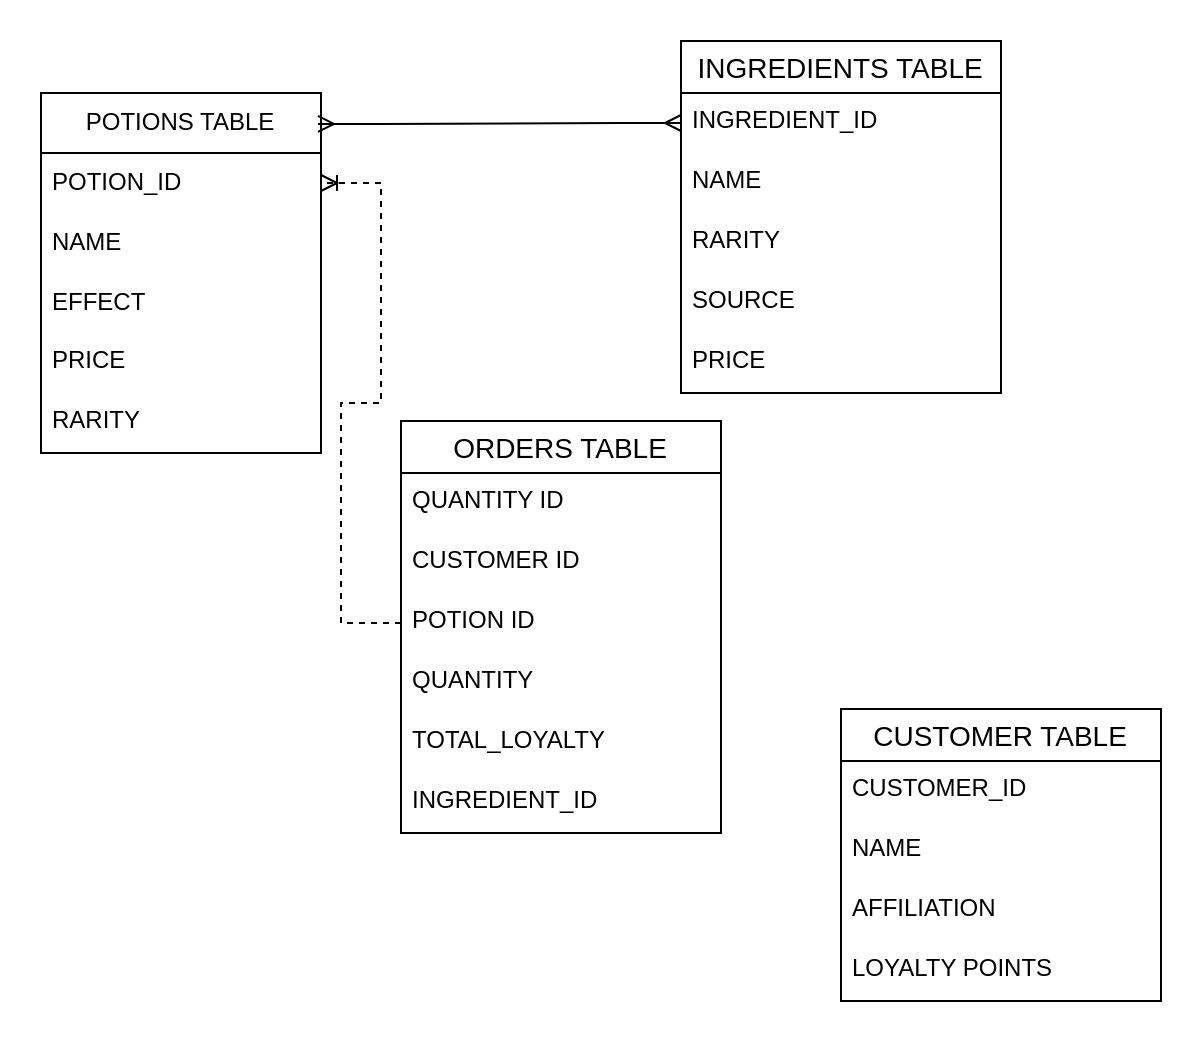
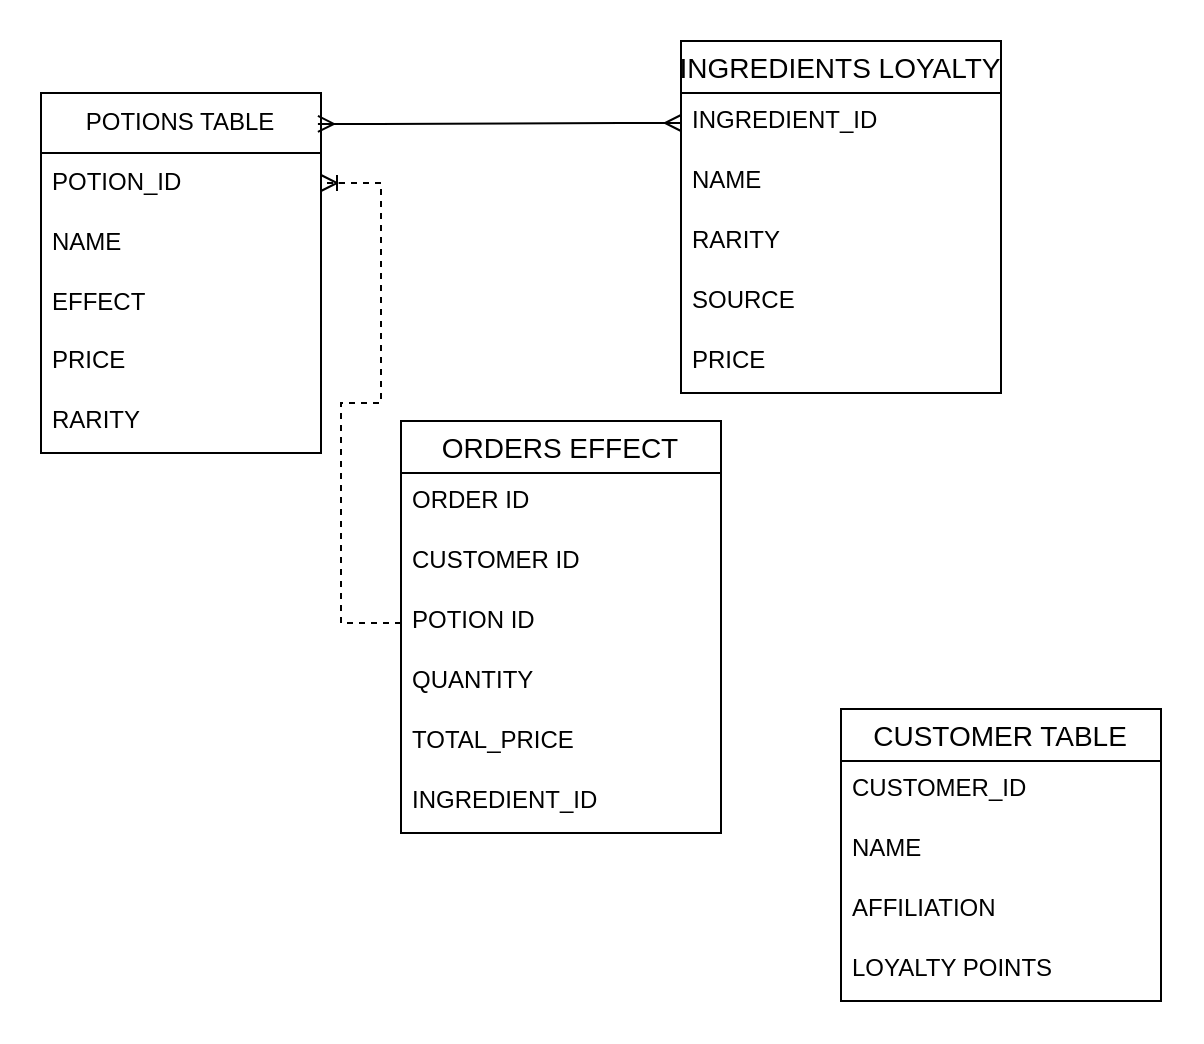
  <mxCell id="0" />
  <mxCell id="1" parent="0" />
  <mxCell id="2" value="POTIONS TABLE" style="swimlane;fontStyle=0;childLayout=stackLayout;horizontal=1;startSize=30;horizontalStack=0;resizeParent=1;resizeParentMax=0;resizeLast=0;collapsible=1;marginBottom=0;whiteSpace=wrap;html=1;" vertex="1" parent="1"><mxGeometry x="20" y="46" width="140" height="180" as="geometry"><mxRectangle x="344" y="380" width="110" height="30" as="alternateBounds" /></mxGeometry></mxCell>
  <mxCell id="3" value="POTION_ID" style="text;strokeColor=none;fillColor=none;align=left;verticalAlign=middle;spacingLeft=4;spacingRight=4;overflow=hidden;points=[[0,0.5],[1,0.5]];portConstraint=eastwest;rotatable=0;whiteSpace=wrap;html=1;" vertex="1" parent="2"><mxGeometry y="30" width="140" height="30" as="geometry" /></mxCell>
  <mxCell id="4" value="NAME" style="text;strokeColor=none;fillColor=none;align=left;verticalAlign=middle;spacingLeft=4;spacingRight=4;overflow=hidden;points=[[0,0.5],[1,0.5]];portConstraint=eastwest;rotatable=0;whiteSpace=wrap;html=1;" vertex="1" parent="2"><mxGeometry y="60" width="140" height="30" as="geometry" /></mxCell>
  <mxCell id="5" value="EFFECT" style="text;strokeColor=none;fillColor=none;align=left;verticalAlign=middle;spacingLeft=4;spacingRight=4;overflow=hidden;points=[[0,0.5],[1,0.5]];portConstraint=eastwest;rotatable=0;whiteSpace=wrap;html=1;" vertex="1" parent="2"><mxGeometry y="90" width="140" height="30" as="geometry" /></mxCell>
  <mxCell id="6" value="PRICE" style="text;strokeColor=none;fillColor=none;spacingLeft=4;spacingRight=4;overflow=hidden;rotatable=0;points=[[0,0.5],[1,0.5]];portConstraint=eastwest;fontSize=12;whiteSpace=wrap;html=1;" vertex="1" parent="2"><mxGeometry y="120" width="140" height="30" as="geometry" /></mxCell>
  <mxCell id="7" value="RARITY" style="text;strokeColor=none;fillColor=none;spacingLeft=4;spacingRight=4;overflow=hidden;rotatable=0;points=[[0,0.5],[1,0.5]];portConstraint=eastwest;fontSize=12;whiteSpace=wrap;html=1;" vertex="1" parent="2"><mxGeometry y="150" width="140" height="30" as="geometry" /></mxCell>
- <mxCell id="8" value="INGREDIENTS TABLE" style="swimlane;fontStyle=0;childLayout=stackLayout;horizontal=1;startSize=26;horizontalStack=0;resizeParent=1;resizeParentMax=0;resizeLast=0;collapsible=1;marginBottom=0;align=center;fontSize=14;" vertex="1" parent="1"><mxGeometry x="340" y="20" width="160" height="176" as="geometry" /></mxCell>
+ <mxCell id="8" value="INGREDIENTS LOYALTY" style="swimlane;fontStyle=0;childLayout=stackLayout;horizontal=1;startSize=26;horizontalStack=0;resizeParent=1;resizeParentMax=0;resizeLast=0;collapsible=1;marginBottom=0;align=center;fontSize=14;" vertex="1" parent="1"><mxGeometry x="340" y="20" width="160" height="176" as="geometry" /></mxCell>
  <mxCell id="9" value="INGREDIENT_ID" style="text;strokeColor=none;fillColor=none;spacingLeft=4;spacingRight=4;overflow=hidden;rotatable=0;points=[[0,0.5],[1,0.5]];portConstraint=eastwest;fontSize=12;whiteSpace=wrap;html=1;" vertex="1" parent="8"><mxGeometry y="26" width="160" height="30" as="geometry" /></mxCell>
  <mxCell id="10" value="NAME" style="text;strokeColor=none;fillColor=none;spacingLeft=4;spacingRight=4;overflow=hidden;rotatable=0;points=[[0,0.5],[1,0.5]];portConstraint=eastwest;fontSize=12;whiteSpace=wrap;html=1;" vertex="1" parent="8"><mxGeometry y="56" width="160" height="30" as="geometry" /></mxCell>
  <mxCell id="11" value="RARITY" style="text;strokeColor=none;fillColor=none;spacingLeft=4;spacingRight=4;overflow=hidden;rotatable=0;points=[[0,0.5],[1,0.5]];portConstraint=eastwest;fontSize=12;whiteSpace=wrap;html=1;" vertex="1" parent="8"><mxGeometry y="86" width="160" height="30" as="geometry" /></mxCell>
  <mxCell id="12" value="SOURCE" style="text;strokeColor=none;fillColor=none;spacingLeft=4;spacingRight=4;overflow=hidden;rotatable=0;points=[[0,0.5],[1,0.5]];portConstraint=eastwest;fontSize=12;whiteSpace=wrap;html=1;" vertex="1" parent="8"><mxGeometry y="116" width="160" height="30" as="geometry" /></mxCell>
  <mxCell id="13" value="PRICE" style="text;strokeColor=none;fillColor=none;spacingLeft=4;spacingRight=4;overflow=hidden;rotatable=0;points=[[0,0.5],[1,0.5]];portConstraint=eastwest;fontSize=12;whiteSpace=wrap;html=1;" vertex="1" parent="8"><mxGeometry y="146" width="160" height="30" as="geometry" /></mxCell>
  <mxCell id="14" value="CUSTOMER TABLE" style="swimlane;fontStyle=0;childLayout=stackLayout;horizontal=1;startSize=26;horizontalStack=0;resizeParent=1;resizeParentMax=0;resizeLast=0;collapsible=1;marginBottom=0;align=center;fontSize=14;" vertex="1" parent="1"><mxGeometry x="420" y="354" width="160" height="146" as="geometry" /></mxCell>
  <mxCell id="15" value="CUSTOMER_ID" style="text;strokeColor=none;fillColor=none;spacingLeft=4;spacingRight=4;overflow=hidden;rotatable=0;points=[[0,0.5],[1,0.5]];portConstraint=eastwest;fontSize=12;whiteSpace=wrap;html=1;" vertex="1" parent="14"><mxGeometry y="26" width="160" height="30" as="geometry" /></mxCell>
  <mxCell id="16" value="NAME" style="text;strokeColor=none;fillColor=none;spacingLeft=4;spacingRight=4;overflow=hidden;rotatable=0;points=[[0,0.5],[1,0.5]];portConstraint=eastwest;fontSize=12;whiteSpace=wrap;html=1;" vertex="1" parent="14"><mxGeometry y="56" width="160" height="30" as="geometry" /></mxCell>
  <mxCell id="17" value="AFFILIATION" style="text;strokeColor=none;fillColor=none;spacingLeft=4;spacingRight=4;overflow=hidden;rotatable=0;points=[[0,0.5],[1,0.5]];portConstraint=eastwest;fontSize=12;whiteSpace=wrap;html=1;" vertex="1" parent="14"><mxGeometry y="86" width="160" height="30" as="geometry" /></mxCell>
  <mxCell id="18" value="LOYALTY POINTS" style="text;strokeColor=none;fillColor=none;spacingLeft=4;spacingRight=4;overflow=hidden;rotatable=0;points=[[0,0.5],[1,0.5]];portConstraint=eastwest;fontSize=12;whiteSpace=wrap;html=1;" vertex="1" parent="14"><mxGeometry y="116" width="160" height="30" as="geometry" /></mxCell>
- <mxCell id="19" value="ORDERS TABLE" style="swimlane;fontStyle=0;childLayout=stackLayout;horizontal=1;startSize=26;horizontalStack=0;resizeParent=1;resizeParentMax=0;resizeLast=0;collapsible=1;marginBottom=0;align=center;fontSize=14;" vertex="1" parent="1"><mxGeometry x="200" y="210" width="160" height="206" as="geometry" /></mxCell>
- <mxCell id="20" value="QUANTITY ID" style="text;strokeColor=none;fillColor=none;spacingLeft=4;spacingRight=4;overflow=hidden;rotatable=0;points=[[0,0.5],[1,0.5]];portConstraint=eastwest;fontSize=12;whiteSpace=wrap;html=1;" vertex="1" parent="19"><mxGeometry y="26" width="160" height="30" as="geometry" /></mxCell>
+ <mxCell id="19" value="ORDERS EFFECT" style="swimlane;fontStyle=0;childLayout=stackLayout;horizontal=1;startSize=26;horizontalStack=0;resizeParent=1;resizeParentMax=0;resizeLast=0;collapsible=1;marginBottom=0;align=center;fontSize=14;" vertex="1" parent="1"><mxGeometry x="200" y="210" width="160" height="206" as="geometry" /></mxCell>
+ <mxCell id="20" value="ORDER ID" style="text;strokeColor=none;fillColor=none;spacingLeft=4;spacingRight=4;overflow=hidden;rotatable=0;points=[[0,0.5],[1,0.5]];portConstraint=eastwest;fontSize=12;whiteSpace=wrap;html=1;" vertex="1" parent="19"><mxGeometry y="26" width="160" height="30" as="geometry" /></mxCell>
  <mxCell id="21" value="CUSTOMER ID" style="text;strokeColor=none;fillColor=none;spacingLeft=4;spacingRight=4;overflow=hidden;rotatable=0;points=[[0,0.5],[1,0.5]];portConstraint=eastwest;fontSize=12;whiteSpace=wrap;html=1;" vertex="1" parent="19"><mxGeometry y="56" width="160" height="30" as="geometry" /></mxCell>
  <mxCell id="22" value="POTION ID" style="text;strokeColor=none;fillColor=none;spacingLeft=4;spacingRight=4;overflow=hidden;rotatable=0;points=[[0,0.5],[1,0.5]];portConstraint=eastwest;fontSize=12;whiteSpace=wrap;html=1;" vertex="1" parent="19"><mxGeometry y="86" width="160" height="30" as="geometry" /></mxCell>
  <mxCell id="23" value="QUANTITY" style="text;strokeColor=none;fillColor=none;spacingLeft=4;spacingRight=4;overflow=hidden;rotatable=0;points=[[0,0.5],[1,0.5]];portConstraint=eastwest;fontSize=12;whiteSpace=wrap;html=1;" vertex="1" parent="19"><mxGeometry y="116" width="160" height="30" as="geometry" /></mxCell>
- <mxCell id="24" value="TOTAL_LOYALTY" style="text;strokeColor=none;fillColor=none;spacingLeft=4;spacingRight=4;overflow=hidden;rotatable=0;points=[[0,0.5],[1,0.5]];portConstraint=eastwest;fontSize=12;whiteSpace=wrap;html=1;" vertex="1" parent="19"><mxGeometry y="146" width="160" height="30" as="geometry" /></mxCell>
+ <mxCell id="24" value="TOTAL_PRICE" style="text;strokeColor=none;fillColor=none;spacingLeft=4;spacingRight=4;overflow=hidden;rotatable=0;points=[[0,0.5],[1,0.5]];portConstraint=eastwest;fontSize=12;whiteSpace=wrap;html=1;" vertex="1" parent="19"><mxGeometry y="146" width="160" height="30" as="geometry" /></mxCell>
  <mxCell id="25" value="INGREDIENT_ID" style="text;strokeColor=none;fillColor=none;spacingLeft=4;spacingRight=4;overflow=hidden;rotatable=0;points=[[0,0.5],[1,0.5]];portConstraint=eastwest;fontSize=12;whiteSpace=wrap;html=1;" vertex="1" parent="19"><mxGeometry y="176" width="160" height="30" as="geometry" /></mxCell>
  <mxCell id="26" value="" style="edgeStyle=entityRelationEdgeStyle;fontSize=12;html=1;endArrow=ERoneToMany;rounded=0;entryX=1;entryY=0.5;entryDx=0;entryDy=0;dashed=1;" edge="1" parent="1" source="22" target="3"><mxGeometry width="100" height="100" relative="1" as="geometry"><mxPoint x="280" y="410" as="sourcePoint" /><mxPoint x="380" y="310" as="targetPoint" /></mxGeometry></mxCell>
  <mxCell id="27" value="" style="edgeStyle=entityRelationEdgeStyle;fontSize=12;html=1;endArrow=ERmany;startArrow=ERmany;rounded=0;exitX=0.989;exitY=0.086;exitDx=0;exitDy=0;exitPerimeter=0;" edge="1" parent="1" source="2" target="9"><mxGeometry width="100" height="100" relative="1" as="geometry"><mxPoint x="220" y="280" as="sourcePoint" /><mxPoint x="320" y="180" as="targetPoint" /></mxGeometry></mxCell>
